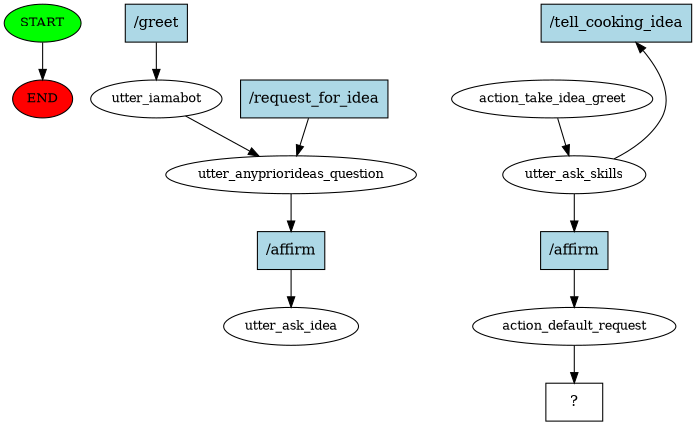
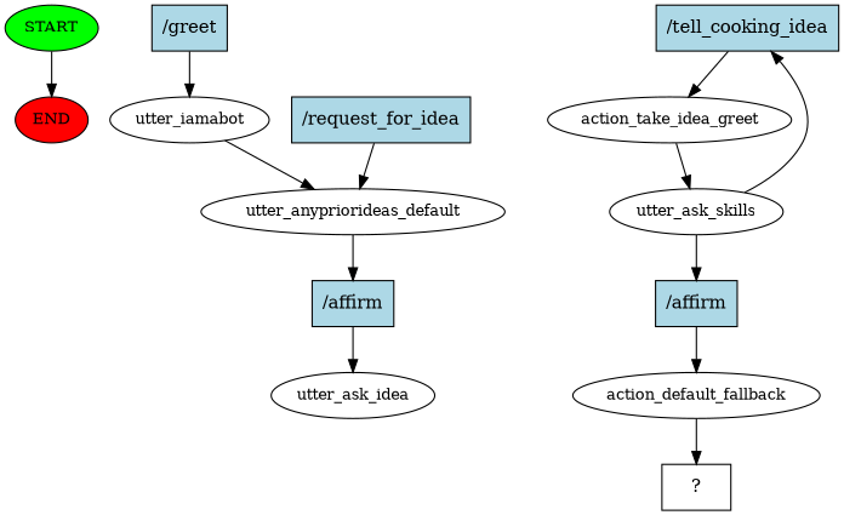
  digraph {
    node [fontsize=12]
    n1 [fillcolor=green label=START style=filled]
    n2 [fillcolor=red label=END style=filled]
    n3 [fillcolor=lightblue label="/greet" shape=rect style=filled fontsize=""]
    n4 [label=utter_iamabot]
-   n5 [label=utter_anypriorideas_question]
+   n5 [label=utter_anypriorideas_default]
    n6 [fillcolor=lightblue label="/request_for_idea" shape=rect style=filled fontsize=""]
    n7 [fillcolor=lightblue label="/affirm" shape=rect style=filled fontsize=""]
    n8 [label=utter_ask_idea]
    n9 [fillcolor=lightblue label="/tell_cooking_idea" shape=rect style=filled fontsize=""]
    n10 [label=action_take_idea_greet]
    n11 [label=utter_ask_skills]
    n12 [fillcolor=lightblue label="/affirm" shape=rect style=filled fontsize=""]
-   n13 [label=action_default_request]
+   n13 [label=action_default_fallback]
    n14 [label="  ?  " shape=rect fontsize=""]
    n1 -> n2
    n3 -> n4
    n4 -> n5
    n5 -> n7
    n6 -> n5
    n7 -> n8
+   n9 -> n10
    n10 -> n11
    n11 -> n9
    n11 -> n12
    n12 -> n13
    n13 -> n14
  }
